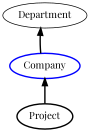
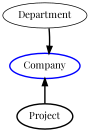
  digraph {
    fontname="Playfair Display"
    rankdir=BT
    node [fontname="Playfair Display" penwidth=2]
    edge [fontname="Playfair Display" penwidth=2]
    Company [color=blue]
    Project
    Department [penwidth=""]
    Project -> Company
-   Company -> Department
+   Department -> Company
  }
